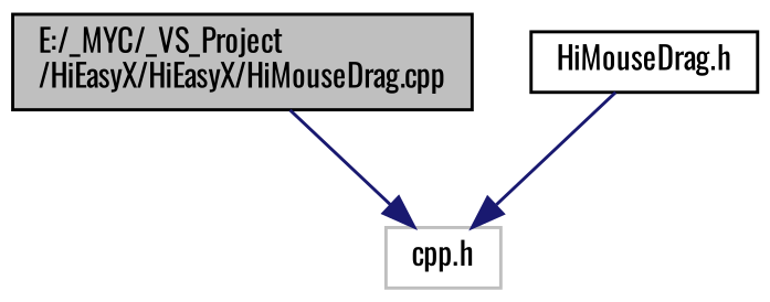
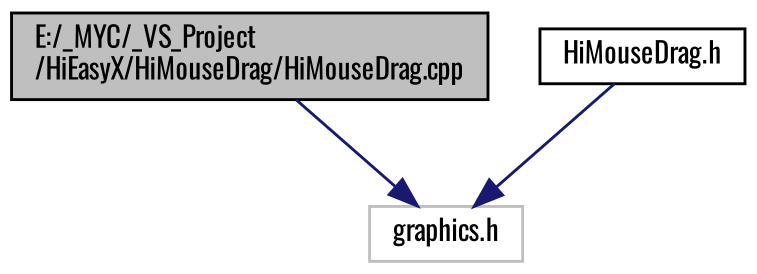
  digraph {
    fontname=Oswald
    node [color=black fillcolor=white fontname=Oswald fontsize=10 shape=record style=filled]
    edge [color=midnightblue fontname=Oswald fontsize=10 labelfontname=Helvetica labelfontsize=10 style=solid]
-   n1 [fillcolor=grey75 fontcolor=black height=0.2 label="E:/_MYC/_VS_Project\l/HiEasyX/HiEasyX/HiMouseDrag.cpp" width=0.4]
-   n2 [color=grey75 height=0.2 label="cpp.h" width=0.4]
+   n1 [fillcolor=grey75 fontcolor=black height=0.2 label="E:/_MYC/_VS_Project\l/HiEasyX/HiMouseDrag/HiMouseDrag.cpp" width=0.4]
+   n2 [color=grey75 height=0.2 label="graphics.h" width=0.4]
    n3 [height=0.2 label="HiMouseDrag.h" width=0.4]
    n1 -> n2
    n3 -> n2
  }
